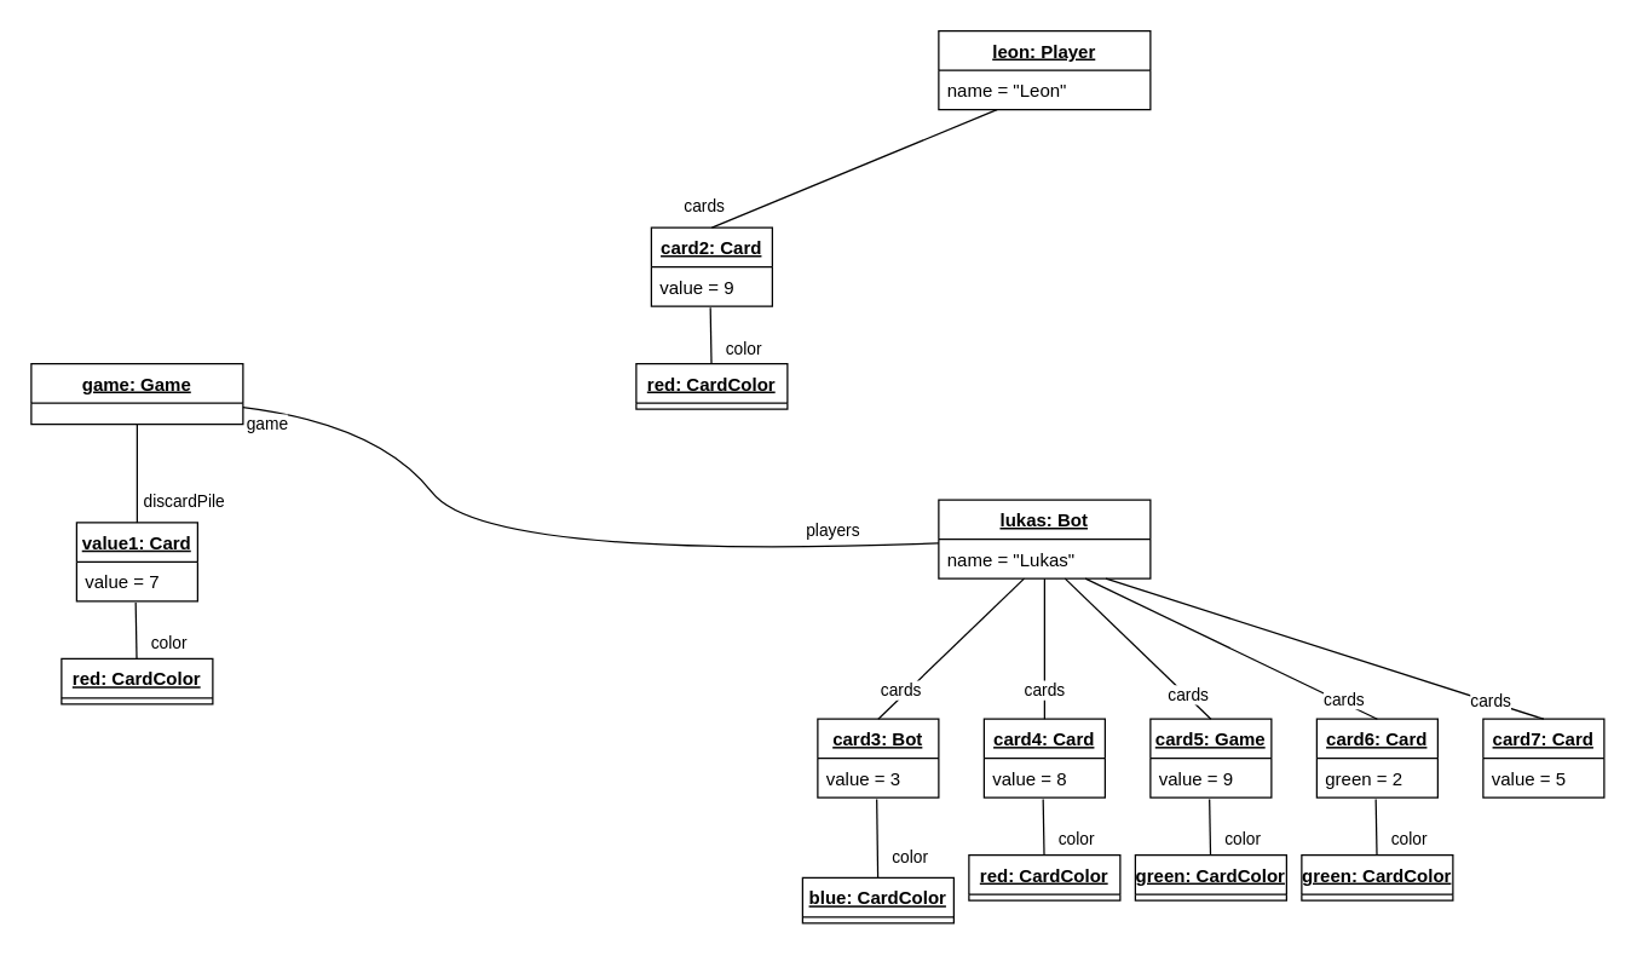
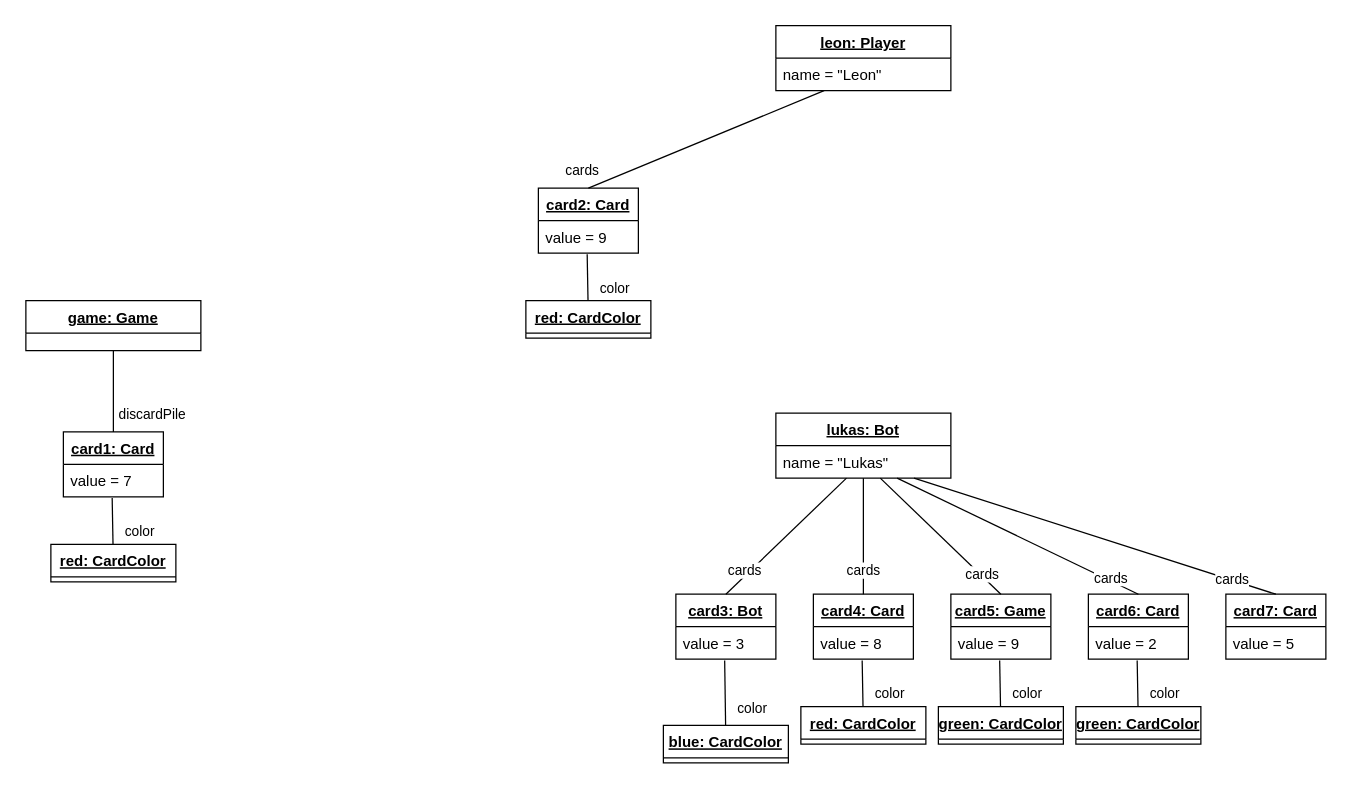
  <mxCell id="0" />
  <mxCell id="1" parent="0" />
  <mxCell id="2" value="leon: Player" style="swimlane;fontStyle=5;childLayout=stackLayout;horizontal=1;startSize=26;fillColor=none;horizontalStack=0;resizeParent=1;resizeParentMax=0;resizeLast=0;collapsible=1;marginBottom=0;" parent="1" vertex="1"><mxGeometry x="620" y="20" width="140" height="52" as="geometry" /></mxCell>
  <mxCell id="3" value="name = &quot;Leon&quot;" style="text;strokeColor=none;fillColor=none;align=left;verticalAlign=top;spacingLeft=4;spacingRight=4;overflow=hidden;rotatable=0;points=[[0,0.5],[1,0.5]];portConstraint=eastwest;" parent="2" vertex="1"><mxGeometry y="26" width="140" height="26" as="geometry" /></mxCell>
  <mxCell id="4" value="game: Game" style="swimlane;fontStyle=5;childLayout=stackLayout;horizontal=1;startSize=26;fillColor=none;horizontalStack=0;resizeParent=1;resizeParentMax=0;resizeLast=0;collapsible=1;marginBottom=0;" parent="1" vertex="1"><mxGeometry x="20" y="240" width="140" height="40" as="geometry" /></mxCell>
  <mxCell id="5" value="lukas: Bot" style="swimlane;fontStyle=5;childLayout=stackLayout;horizontal=1;startSize=26;fillColor=none;horizontalStack=0;resizeParent=1;resizeParentMax=0;resizeLast=0;collapsible=1;marginBottom=0;" parent="1" vertex="1"><mxGeometry x="620" y="330" width="140" height="52" as="geometry" /></mxCell>
  <mxCell id="6" value="name = &quot;Lukas&quot;" style="text;strokeColor=none;fillColor=none;align=left;verticalAlign=top;spacingLeft=4;spacingRight=4;overflow=hidden;rotatable=0;points=[[0,0.5],[1,0.5]];portConstraint=eastwest;" parent="5" vertex="1"><mxGeometry y="26" width="140" height="26" as="geometry" /></mxCell>
  <mxCell id="7" value="card2: Card" style="swimlane;fontStyle=5;childLayout=stackLayout;horizontal=1;startSize=26;fillColor=none;horizontalStack=0;resizeParent=1;resizeParentMax=0;resizeLast=0;collapsible=1;marginBottom=0;" parent="1" vertex="1"><mxGeometry x="430" y="150" width="80" height="52" as="geometry" /></mxCell>
  <mxCell id="8" value="value = 9" style="text;strokeColor=none;fillColor=none;align=left;verticalAlign=top;spacingLeft=4;spacingRight=4;overflow=hidden;rotatable=0;points=[[0,0.5],[1,0.5]];portConstraint=eastwest;" parent="7" vertex="1"><mxGeometry y="26" width="80" height="26" as="geometry" /></mxCell>
  <mxCell id="9" value="red: CardColor" style="swimlane;fontStyle=5;childLayout=stackLayout;horizontal=1;startSize=26;fillColor=none;horizontalStack=0;resizeParent=1;resizeParentMax=0;resizeLast=0;collapsible=1;marginBottom=0;" parent="1" vertex="1"><mxGeometry x="420" y="240" width="100" height="30" as="geometry" /></mxCell>
  <mxCell id="10" value="color" style="endArrow=none;html=1;rounded=0;entryX=0.488;entryY=1.038;entryDx=0;entryDy=0;entryPerimeter=0;" parent="1" source="9" target="8" edge="1"><mxGeometry x="-0.476" y="-21" width="50" height="50" relative="1" as="geometry"><mxPoint x="700" y="280" as="sourcePoint" /><mxPoint x="750" y="230" as="targetPoint" /><mxPoint as="offset" /></mxGeometry></mxCell>
  <mxCell id="11" value="" style="endArrow=none;html=1;rounded=0;exitX=0.5;exitY=0;exitDx=0;exitDy=0;" parent="1" source="7" target="3" edge="1"><mxGeometry width="50" height="50" relative="1" as="geometry"><mxPoint x="370" y="160" as="sourcePoint" /><mxPoint x="588.272" y="92" as="targetPoint" /></mxGeometry></mxCell>
  <mxCell id="12" value="cards" style="edgeLabel;html=1;align=center;verticalAlign=middle;resizable=0;points=[];" parent="11" vertex="1" connectable="0"><mxGeometry x="-0.624" relative="1" as="geometry"><mxPoint x="-41" as="offset" /></mxGeometry></mxCell>
  <mxCell id="13" value="card3: Bot" style="swimlane;fontStyle=5;childLayout=stackLayout;horizontal=1;startSize=26;fillColor=none;horizontalStack=0;resizeParent=1;resizeParentMax=0;resizeLast=0;collapsible=1;marginBottom=0;" parent="1" vertex="1"><mxGeometry x="540" y="474.87" width="80" height="52" as="geometry" /></mxCell>
  <mxCell id="14" value="value = 3" style="text;strokeColor=none;fillColor=none;align=left;verticalAlign=top;spacingLeft=4;spacingRight=4;overflow=hidden;rotatable=0;points=[[0,0.5],[1,0.5]];portConstraint=eastwest;" parent="13" vertex="1"><mxGeometry y="26" width="80" height="26" as="geometry" /></mxCell>
  <mxCell id="15" value="blue: CardColor" style="swimlane;fontStyle=5;childLayout=stackLayout;horizontal=1;startSize=26;fillColor=none;horizontalStack=0;resizeParent=1;resizeParentMax=0;resizeLast=0;collapsible=1;marginBottom=0;" parent="1" vertex="1"><mxGeometry x="530" y="579.87" width="100" height="30" as="geometry" /></mxCell>
  <mxCell id="16" value="color" style="endArrow=none;html=1;rounded=0;entryX=0.488;entryY=1.038;entryDx=0;entryDy=0;entryPerimeter=0;" parent="1" source="15" target="14" edge="1"><mxGeometry x="-0.476" y="-21" width="50" height="50" relative="1" as="geometry"><mxPoint x="810" y="604.87" as="sourcePoint" /><mxPoint x="860" y="554.87" as="targetPoint" /><mxPoint as="offset" /></mxGeometry></mxCell>
  <mxCell id="17" value="card4: Card" style="swimlane;fontStyle=5;childLayout=stackLayout;horizontal=1;startSize=26;fillColor=none;horizontalStack=0;resizeParent=1;resizeParentMax=0;resizeLast=0;collapsible=1;marginBottom=0;" parent="1" vertex="1"><mxGeometry x="650" y="474.87" width="80" height="52" as="geometry" /></mxCell>
  <mxCell id="18" value="value = 8" style="text;strokeColor=none;fillColor=none;align=left;verticalAlign=top;spacingLeft=4;spacingRight=4;overflow=hidden;rotatable=0;points=[[0,0.5],[1,0.5]];portConstraint=eastwest;" parent="17" vertex="1"><mxGeometry y="26" width="80" height="26" as="geometry" /></mxCell>
  <mxCell id="19" value="red: CardColor" style="swimlane;fontStyle=5;childLayout=stackLayout;horizontal=1;startSize=26;fillColor=none;horizontalStack=0;resizeParent=1;resizeParentMax=0;resizeLast=0;collapsible=1;marginBottom=0;" parent="1" vertex="1"><mxGeometry x="640" y="564.87" width="100" height="30" as="geometry" /></mxCell>
  <mxCell id="20" value="color" style="endArrow=none;html=1;rounded=0;entryX=0.488;entryY=1.038;entryDx=0;entryDy=0;entryPerimeter=0;" parent="1" source="19" target="18" edge="1"><mxGeometry x="-0.476" y="-21" width="50" height="50" relative="1" as="geometry"><mxPoint x="920" y="604.87" as="sourcePoint" /><mxPoint x="970" y="554.87" as="targetPoint" /><mxPoint as="offset" /></mxGeometry></mxCell>
  <mxCell id="21" value="card5: Game" style="swimlane;fontStyle=5;childLayout=stackLayout;horizontal=1;startSize=26;fillColor=none;horizontalStack=0;resizeParent=1;resizeParentMax=0;resizeLast=0;collapsible=1;marginBottom=0;" parent="1" vertex="1"><mxGeometry x="760" y="474.87" width="80" height="52" as="geometry" /></mxCell>
  <mxCell id="22" value="value = 9" style="text;strokeColor=none;fillColor=none;align=left;verticalAlign=top;spacingLeft=4;spacingRight=4;overflow=hidden;rotatable=0;points=[[0,0.5],[1,0.5]];portConstraint=eastwest;" parent="21" vertex="1"><mxGeometry y="26" width="80" height="26" as="geometry" /></mxCell>
  <mxCell id="23" value="green: CardColor" style="swimlane;fontStyle=5;childLayout=stackLayout;horizontal=1;startSize=26;fillColor=none;horizontalStack=0;resizeParent=1;resizeParentMax=0;resizeLast=0;collapsible=1;marginBottom=0;" parent="1" vertex="1"><mxGeometry x="750" y="564.87" width="100" height="30" as="geometry" /></mxCell>
  <mxCell id="24" value="color" style="endArrow=none;html=1;rounded=0;entryX=0.488;entryY=1.038;entryDx=0;entryDy=0;entryPerimeter=0;" parent="1" source="23" target="22" edge="1"><mxGeometry x="-0.476" y="-21" width="50" height="50" relative="1" as="geometry"><mxPoint x="1030" y="604.87" as="sourcePoint" /><mxPoint x="1080" y="554.87" as="targetPoint" /><mxPoint as="offset" /></mxGeometry></mxCell>
  <mxCell id="25" value="card6: Card" style="swimlane;fontStyle=5;childLayout=stackLayout;horizontal=1;startSize=26;fillColor=none;horizontalStack=0;resizeParent=1;resizeParentMax=0;resizeLast=0;collapsible=1;marginBottom=0;" parent="1" vertex="1"><mxGeometry x="870" y="474.87" width="80" height="52" as="geometry" /></mxCell>
- <mxCell id="26" value="green = 2" style="text;strokeColor=none;fillColor=none;align=left;verticalAlign=top;spacingLeft=4;spacingRight=4;overflow=hidden;rotatable=0;points=[[0,0.5],[1,0.5]];portConstraint=eastwest;" parent="25" vertex="1"><mxGeometry y="26" width="80" height="26" as="geometry" /></mxCell>
+ <mxCell id="26" value="value = 2" style="text;strokeColor=none;fillColor=none;align=left;verticalAlign=top;spacingLeft=4;spacingRight=4;overflow=hidden;rotatable=0;points=[[0,0.5],[1,0.5]];portConstraint=eastwest;" parent="25" vertex="1"><mxGeometry y="26" width="80" height="26" as="geometry" /></mxCell>
  <mxCell id="27" value="green: CardColor" style="swimlane;fontStyle=5;childLayout=stackLayout;horizontal=1;startSize=26;fillColor=none;horizontalStack=0;resizeParent=1;resizeParentMax=0;resizeLast=0;collapsible=1;marginBottom=0;" parent="1" vertex="1"><mxGeometry x="860" y="564.87" width="100" height="30" as="geometry" /></mxCell>
  <mxCell id="28" value="color" style="endArrow=none;html=1;rounded=0;entryX=0.488;entryY=1.038;entryDx=0;entryDy=0;entryPerimeter=0;" parent="1" source="27" target="26" edge="1"><mxGeometry x="-0.476" y="-21" width="50" height="50" relative="1" as="geometry"><mxPoint x="1140" y="604.87" as="sourcePoint" /><mxPoint x="1190" y="554.87" as="targetPoint" /><mxPoint as="offset" /></mxGeometry></mxCell>
  <mxCell id="29" value="card7: Card" style="swimlane;fontStyle=5;childLayout=stackLayout;horizontal=1;startSize=26;fillColor=none;horizontalStack=0;resizeParent=1;resizeParentMax=0;resizeLast=0;collapsible=1;marginBottom=0;" parent="1" vertex="1"><mxGeometry x="980" y="474.87" width="80" height="52" as="geometry" /></mxCell>
  <mxCell id="30" value="value = 5" style="text;strokeColor=none;fillColor=none;align=left;verticalAlign=top;spacingLeft=4;spacingRight=4;overflow=hidden;rotatable=0;points=[[0,0.5],[1,0.5]];portConstraint=eastwest;" parent="29" vertex="1"><mxGeometry y="26" width="80" height="26" as="geometry" /></mxCell>
  <mxCell id="31" value="" style="endArrow=none;html=1;rounded=0;exitX=0.5;exitY=0;exitDx=0;exitDy=0;" parent="1" source="13" target="6" edge="1"><mxGeometry width="50" height="50" relative="1" as="geometry"><mxPoint x="480" y="484.87" as="sourcePoint" /><mxPoint x="672.986" y="392" as="targetPoint" /></mxGeometry></mxCell>
  <mxCell id="32" value="cards" style="edgeLabel;html=1;align=center;verticalAlign=middle;resizable=0;points=[];" parent="31" vertex="1" connectable="0"><mxGeometry x="-0.626" y="3" relative="1" as="geometry"><mxPoint x="-1" as="offset" /></mxGeometry></mxCell>
  <mxCell id="33" value="" style="endArrow=none;html=1;rounded=0;exitX=0.5;exitY=0;exitDx=0;exitDy=0;" parent="1" source="17" target="6" edge="1"><mxGeometry width="50" height="50" relative="1" as="geometry"><mxPoint x="590" y="484.87" as="sourcePoint" /><mxPoint x="686.493" y="392" as="targetPoint" /></mxGeometry></mxCell>
  <mxCell id="34" value="cards" style="edgeLabel;html=1;align=center;verticalAlign=middle;resizable=0;points=[];" parent="33" vertex="1" connectable="0"><mxGeometry x="-0.586" y="1" relative="1" as="geometry"><mxPoint as="offset" /></mxGeometry></mxCell>
  <mxCell id="35" value="" style="endArrow=none;html=1;rounded=0;exitX=0.5;exitY=0;exitDx=0;exitDy=0;" parent="1" source="21" target="6" edge="1"><mxGeometry width="50" height="50" relative="1" as="geometry"><mxPoint x="700" y="484.87" as="sourcePoint" /><mxPoint x="700" y="392" as="targetPoint" /></mxGeometry></mxCell>
  <mxCell id="36" value="cards" style="edgeLabel;html=1;align=center;verticalAlign=middle;resizable=0;points=[];" parent="35" vertex="1" connectable="0"><mxGeometry x="-0.674" y="-1" relative="1" as="geometry"><mxPoint as="offset" /></mxGeometry></mxCell>
  <mxCell id="37" value="" style="endArrow=none;html=1;rounded=0;exitX=0.5;exitY=0;exitDx=0;exitDy=0;" parent="1" source="25" target="6" edge="1"><mxGeometry width="50" height="50" relative="1" as="geometry"><mxPoint x="810" y="484.87" as="sourcePoint" /><mxPoint x="713.507" y="392" as="targetPoint" /></mxGeometry></mxCell>
  <mxCell id="38" value="cards" style="edgeLabel;html=1;align=center;verticalAlign=middle;resizable=0;points=[];" parent="37" vertex="1" connectable="0"><mxGeometry x="-0.759" y="-2" relative="1" as="geometry"><mxPoint as="offset" /></mxGeometry></mxCell>
  <mxCell id="39" value="" style="endArrow=none;html=1;rounded=0;exitX=0.5;exitY=0;exitDx=0;exitDy=0;" parent="1" source="29" target="6" edge="1"><mxGeometry width="50" height="50" relative="1" as="geometry"><mxPoint x="920" y="484.87" as="sourcePoint" /><mxPoint x="727.014" y="392" as="targetPoint" /></mxGeometry></mxCell>
  <mxCell id="40" value="cards" style="edgeLabel;html=1;align=center;verticalAlign=middle;resizable=0;points=[];" parent="39" vertex="1" connectable="0"><mxGeometry x="-0.747" y="-1" relative="1" as="geometry"><mxPoint as="offset" /></mxGeometry></mxCell>
- <mxCell id="41" value="players" style="curved=1;endArrow=none;html=1;rounded=0;strokeColor=default;endFill=0;" parent="1" source="4" target="5" edge="1"><mxGeometry x="0.724" y="11" width="50" height="50" relative="1" as="geometry"><mxPoint x="170" y="276" as="sourcePoint" /><mxPoint x="630" y="58.279" as="targetPoint" /><Array as="points"><mxPoint x="250" y="280" /><mxPoint x="320" y="370" /></Array><mxPoint as="offset" /></mxGeometry></mxCell>
- <mxCell id="42" value="game" style="edgeLabel;html=1;align=center;verticalAlign=middle;resizable=0;points=[];" parent="41" vertex="1" connectable="0"><mxGeometry x="-0.959" y="1" relative="1" as="geometry"><mxPoint x="5" y="11" as="offset" /></mxGeometry></mxCell>
  <mxCell id="43" value="color" style="endArrow=none;html=1;rounded=0;entryX=0.488;entryY=1.038;entryDx=0;entryDy=0;entryPerimeter=0;" parent="1" source="46" target="45" edge="1"><mxGeometry x="-0.476" y="-21" width="50" height="50" relative="1" as="geometry"><mxPoint x="320" y="475" as="sourcePoint" /><mxPoint x="370" y="425" as="targetPoint" /><mxPoint as="offset" /></mxGeometry></mxCell>
- <mxCell id="44" value="value1: Card" style="swimlane;fontStyle=5;childLayout=stackLayout;horizontal=1;startSize=26;fillColor=none;horizontalStack=0;resizeParent=1;resizeParentMax=0;resizeLast=0;collapsible=1;marginBottom=0;" parent="1" vertex="1"><mxGeometry x="50" y="345" width="80" height="52" as="geometry" /></mxCell>
+ <mxCell id="44" value="card1: Card" style="swimlane;fontStyle=5;childLayout=stackLayout;horizontal=1;startSize=26;fillColor=none;horizontalStack=0;resizeParent=1;resizeParentMax=0;resizeLast=0;collapsible=1;marginBottom=0;" parent="1" vertex="1"><mxGeometry x="50" y="345" width="80" height="52" as="geometry" /></mxCell>
  <mxCell id="45" value="value = 7" style="text;strokeColor=none;fillColor=none;align=left;verticalAlign=top;spacingLeft=4;spacingRight=4;overflow=hidden;rotatable=0;points=[[0,0.5],[1,0.5]];portConstraint=eastwest;" parent="44" vertex="1"><mxGeometry y="26" width="80" height="26" as="geometry" /></mxCell>
  <mxCell id="46" value="red: CardColor" style="swimlane;fontStyle=5;childLayout=stackLayout;horizontal=1;startSize=26;fillColor=none;horizontalStack=0;resizeParent=1;resizeParentMax=0;resizeLast=0;collapsible=1;marginBottom=0;" parent="1" vertex="1"><mxGeometry x="40" y="435" width="100" height="30" as="geometry" /></mxCell>
  <mxCell id="47" value="" style="endArrow=none;html=1;rounded=0;strokeColor=default;" parent="1" source="44" edge="1"><mxGeometry width="50" height="50" relative="1" as="geometry"><mxPoint x="290" y="360" as="sourcePoint" /><mxPoint x="90" y="280" as="targetPoint" /></mxGeometry></mxCell>
  <mxCell id="48" value="discardPile" style="edgeLabel;html=1;align=center;verticalAlign=middle;resizable=0;points=[];" parent="47" vertex="1" connectable="0"><mxGeometry x="-0.528" y="-2" relative="1" as="geometry"><mxPoint x="28" as="offset" /></mxGeometry></mxCell>
